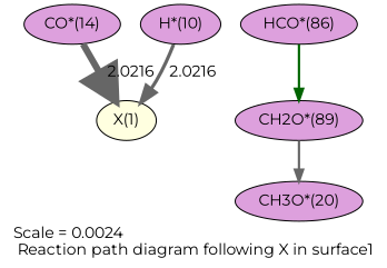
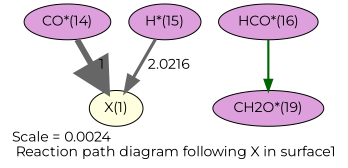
  digraph {
    fontname=Montserrat
    label="Scale = 0.0024\l Reaction path diagram following X in surface1"
    node [fillcolor=plum fontname=Montserrat style=filled]
    edge [arrowsize=1.06 color=gray40 fontname=Montserrat]
    n1 [label="CO*(14)"]
    n2 [fillcolor=lightyellow label="X(1)"]
-   n3 [label="HCO*(86)"]
-   n4 [label="CH2O*(89)"]
-   n5 [label="H*(10)"]
-   n6 [label="CH3O*(20)"]
-   n1 -> n2 [arrowsize=3 label=" 2.0216" penwidth=6]
+   n3 [label="HCO*(16)"]
+   n4 [label="CH2O*(19)"]
+   n5 [label="H*(15)"]
+   n1 -> n2 [arrowsize=3 label=" 1" penwidth=6]
    n3 -> n4 [color=darkgreen penwidth=2.12]
-   n4 -> n6 [penwidth=2.13]
    n5 -> n2 [arrowsize=1.55 label=" 2.0216" penwidth=3.11]
  }
